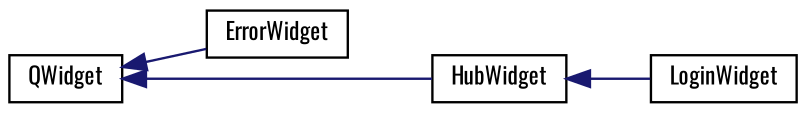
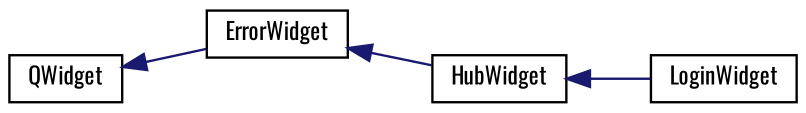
  digraph {
    fontname=Oswald
    rankdir=LR
    node [color=black fillcolor=white fontname=Oswald fontsize=10 shape=record style=filled]
    edge [color=midnightblue dir=back fontname=Oswald fontsize=10 labelfontname=Helvetica labelfontsize=10 style=solid]
    n1 [height=0.2 label=QWidget width=0.4]
    n2 [height=0.2 label=ErrorWidget width=0.4]
    n3 [height=0.2 label=HubWidget width=0.4]
    n4 [height=0.2 label=LoginWidget width=0.4]
    n1 -> n2
-   n1 -> n3
+   n2 -> n3
    n3 -> n4
  }
